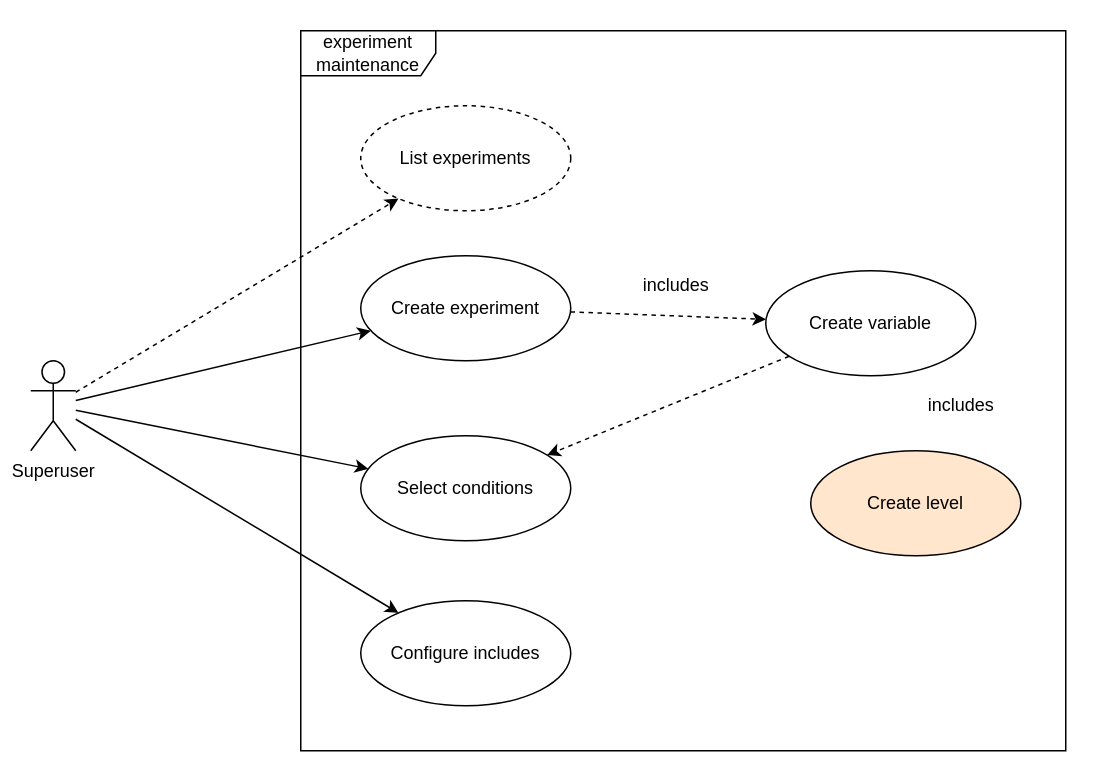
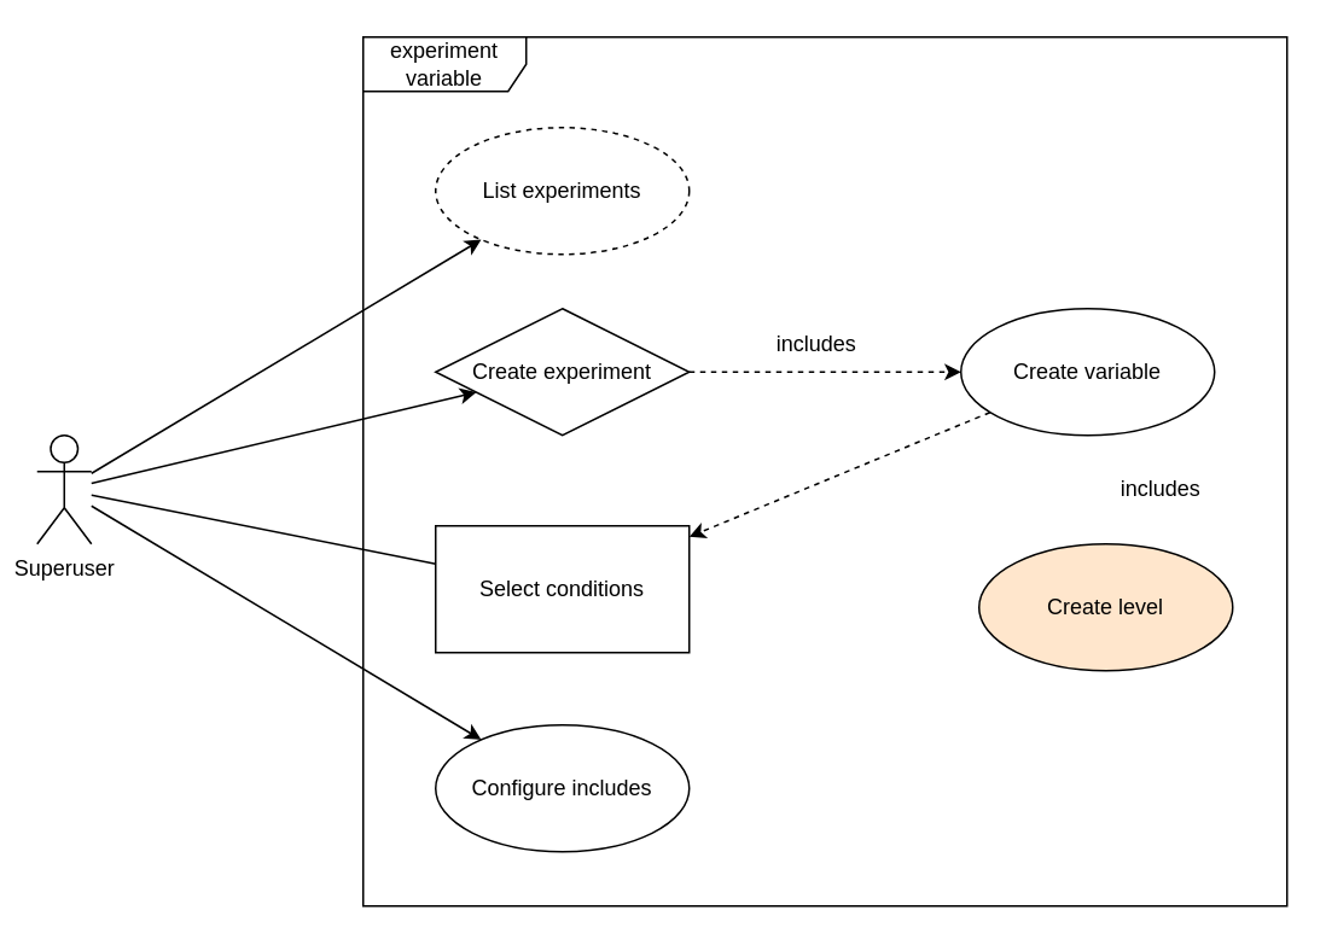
  <mxCell id="0" />
  <mxCell id="1" parent="0" />
- <mxCell id="2" value="experiment maintenance" style="shape=umlFrame;whiteSpace=wrap;html=1;width=90;height=30;" vertex="1" parent="1"><mxGeometry x="200" y="20" width="510" height="480" as="geometry" /></mxCell>
- <mxCell id="3" style="rounded=0;orthogonalLoop=1;jettySize=auto;html=1;dashed=1;" edge="1" parent="1" source="7" target="8"><mxGeometry relative="1" as="geometry" /></mxCell>
+ <mxCell id="2" value="experiment variable" style="shape=umlFrame;whiteSpace=wrap;html=1;width=90;height=30;" vertex="1" parent="1"><mxGeometry x="200" y="20" width="510" height="480" as="geometry" /></mxCell>
+ <mxCell id="3" style="rounded=0;orthogonalLoop=1;jettySize=auto;html=1;" edge="1" parent="1" source="7" target="8"><mxGeometry relative="1" as="geometry" /></mxCell>
  <mxCell id="4" style="edgeStyle=none;rounded=0;orthogonalLoop=1;jettySize=auto;html=1;" edge="1" parent="1" source="7" target="10"><mxGeometry relative="1" as="geometry" /></mxCell>
- <mxCell id="5" style="edgeStyle=none;rounded=0;orthogonalLoop=1;jettySize=auto;html=1;" edge="1" parent="1" source="7" target="14"><mxGeometry relative="1" as="geometry" /></mxCell>
+ <mxCell id="5" style="edgeStyle=none;rounded=0;orthogonalLoop=1;jettySize=auto;html=1;endArrow=none;" edge="1" parent="1" source="7" target="14"><mxGeometry relative="1" as="geometry" /></mxCell>
  <mxCell id="6" style="edgeStyle=none;rounded=0;orthogonalLoop=1;jettySize=auto;html=1;" edge="1" parent="1" source="7" target="15"><mxGeometry relative="1" as="geometry" /></mxCell>
  <mxCell id="7" value="Superuser" style="shape=umlActor;verticalLabelPosition=bottom;verticalAlign=top;html=1;" vertex="1" parent="1"><mxGeometry x="20" y="240" width="30" height="60" as="geometry" /></mxCell>
  <mxCell id="8" value="List experiments" style="ellipse;whiteSpace=wrap;html=1;dashed=1;" vertex="1" parent="1"><mxGeometry x="240" y="70" width="140" height="70" as="geometry" /></mxCell>
  <mxCell id="9" style="edgeStyle=none;rounded=0;orthogonalLoop=1;jettySize=auto;html=1;dashed=1;" edge="1" parent="1" source="10" target="12"><mxGeometry relative="1" as="geometry" /></mxCell>
- <mxCell id="10" value="Create experiment" style="ellipse;whiteSpace=wrap;html=1;" vertex="1" parent="1"><mxGeometry x="240" y="170" width="140" height="70" as="geometry" /></mxCell>
+ <mxCell id="10" value="Create experiment" style="rhombus;whiteSpace=wrap;html=1;" vertex="1" parent="1"><mxGeometry x="240" y="170" width="140" height="70" as="geometry" /></mxCell>
  <mxCell id="11" style="edgeStyle=none;rounded=0;orthogonalLoop=1;jettySize=auto;html=1;dashed=1;" edge="1" parent="1" source="12" target="14"><mxGeometry relative="1" as="geometry" /></mxCell>
- <mxCell id="12" value="Create variable" style="ellipse;whiteSpace=wrap;html=1;" vertex="1" parent="1"><mxGeometry x="510" y="180" width="140" height="70" as="geometry" /></mxCell>
+ <mxCell id="12" value="Create variable" style="ellipse;whiteSpace=wrap;html=1;" vertex="1" parent="1"><mxGeometry x="530" y="170" width="140" height="70" as="geometry" /></mxCell>
  <mxCell id="13" value="Create level" style="ellipse;whiteSpace=wrap;html=1;fillColor=#ffe6cc;" vertex="1" parent="1"><mxGeometry x="540" y="300" width="140" height="70" as="geometry" /></mxCell>
- <mxCell id="14" value="Select conditions" style="ellipse;whiteSpace=wrap;html=1;" vertex="1" parent="1"><mxGeometry x="240" y="290" width="140" height="70" as="geometry" /></mxCell>
+ <mxCell id="14" value="Select conditions" style="whiteSpace=wrap;html=1;rounded=0;" vertex="1" parent="1"><mxGeometry x="240" y="290" width="140" height="70" as="geometry" /></mxCell>
  <mxCell id="15" value="Configure includes" style="ellipse;whiteSpace=wrap;html=1;" vertex="1" parent="1"><mxGeometry x="240" y="400" width="140" height="70" as="geometry" /></mxCell>
  <mxCell id="16" value="includes" style="text;html=1;align=center;verticalAlign=middle;resizable=0;points=[];autosize=1;strokeColor=none;fillColor=none;" vertex="1" parent="1"><mxGeometry x="420" y="180" width="60" height="20" as="geometry" /></mxCell>
  <mxCell id="17" value="includes" style="text;html=1;align=center;verticalAlign=middle;resizable=0;points=[];autosize=1;strokeColor=none;fillColor=none;" vertex="1" parent="1"><mxGeometry x="610" y="260" width="60" height="20" as="geometry" /></mxCell>
